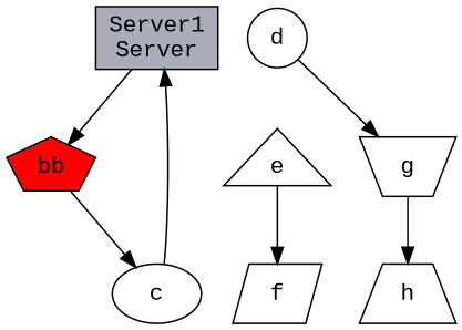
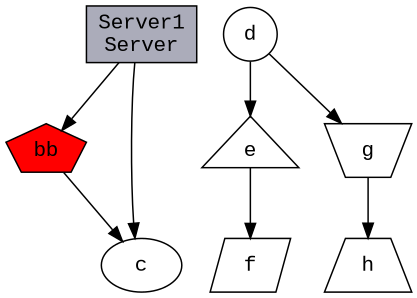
  digraph {
    fontname="Liberation Mono"
    node [fontname="Liberation Mono" shape=polygon]
    edge [fontname="Liberation Mono"]
    n1 [fillcolor="#ABACBA" label="Server1\nServer" shape=box style=filled]
    n2 [fillcolor=red label=bb sides=5 style=filled]
    c [shape=""]
    d [shape=circle]
    e [shape=triangle]
    g [distortion=0.5]
    f [sides=4 skew=0.5]
    h [distortion=-.5]
    n1 -> n2
    n2 -> c
-   c -> n1
+   n1 -> c
+   d -> e
    d -> g
    e -> f
    g -> h
  }
